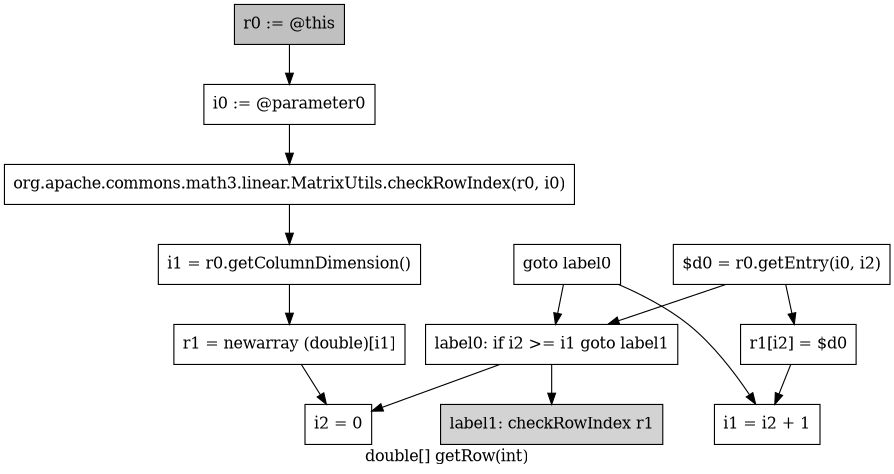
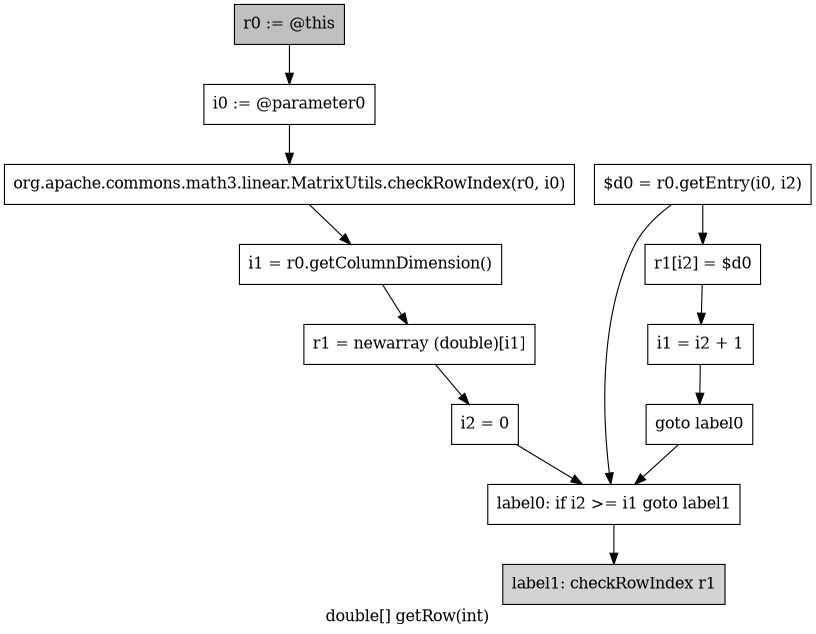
  digraph {
    label="double[] getRow(int)"
    node [shape=box]
    n1 [fillcolor=gray label="r0 := @this" style=filled]
    n2 [label="i0 := @parameter0"]
    n3 [label="org.apache.commons.math3.linear.MatrixUtils.checkRowIndex(r0, i0)"]
    n4 [label="i1 = r0.getColumnDimension()"]
    n5 [label="r1 = newarray (double)[i1]"]
    n6 [label="i2 = 0"]
    n7 [label="label0: if i2 >= i1 goto label1"]
    n8 [fillcolor=lightgray label="label1: checkRowIndex r1" style=filled]
    n9 [label="$d0 = r0.getEntry(i0, i2)"]
    n10 [label="r1[i2] = $d0"]
    n11 [label="i1 = i2 + 1"]
    n12 [label="goto label0"]
    n1 -> n2
    n2 -> n3
    n3 -> n4
    n4 -> n5
    n5 -> n6
-   n7 -> n6
+   n6 -> n7
    n7 -> n8
    n9 -> n7
    n9 -> n10
    n10 -> n11
-   n12 -> n11
+   n11 -> n12
    n12 -> n7
  }
